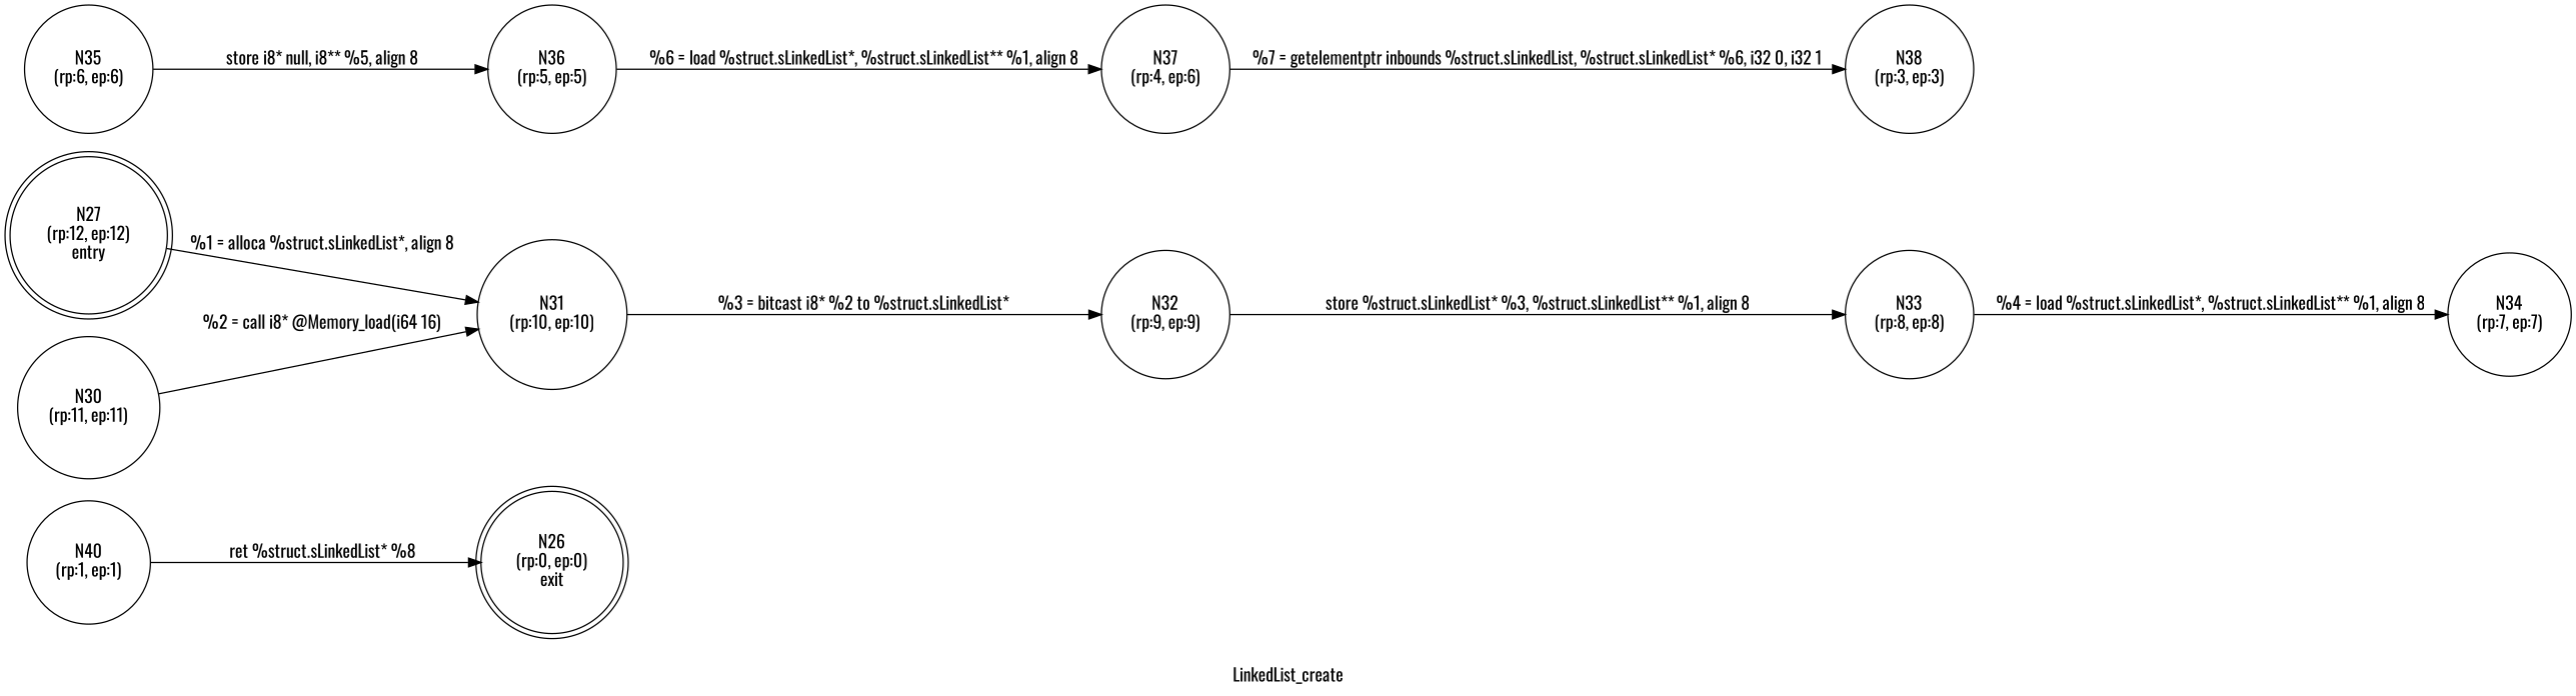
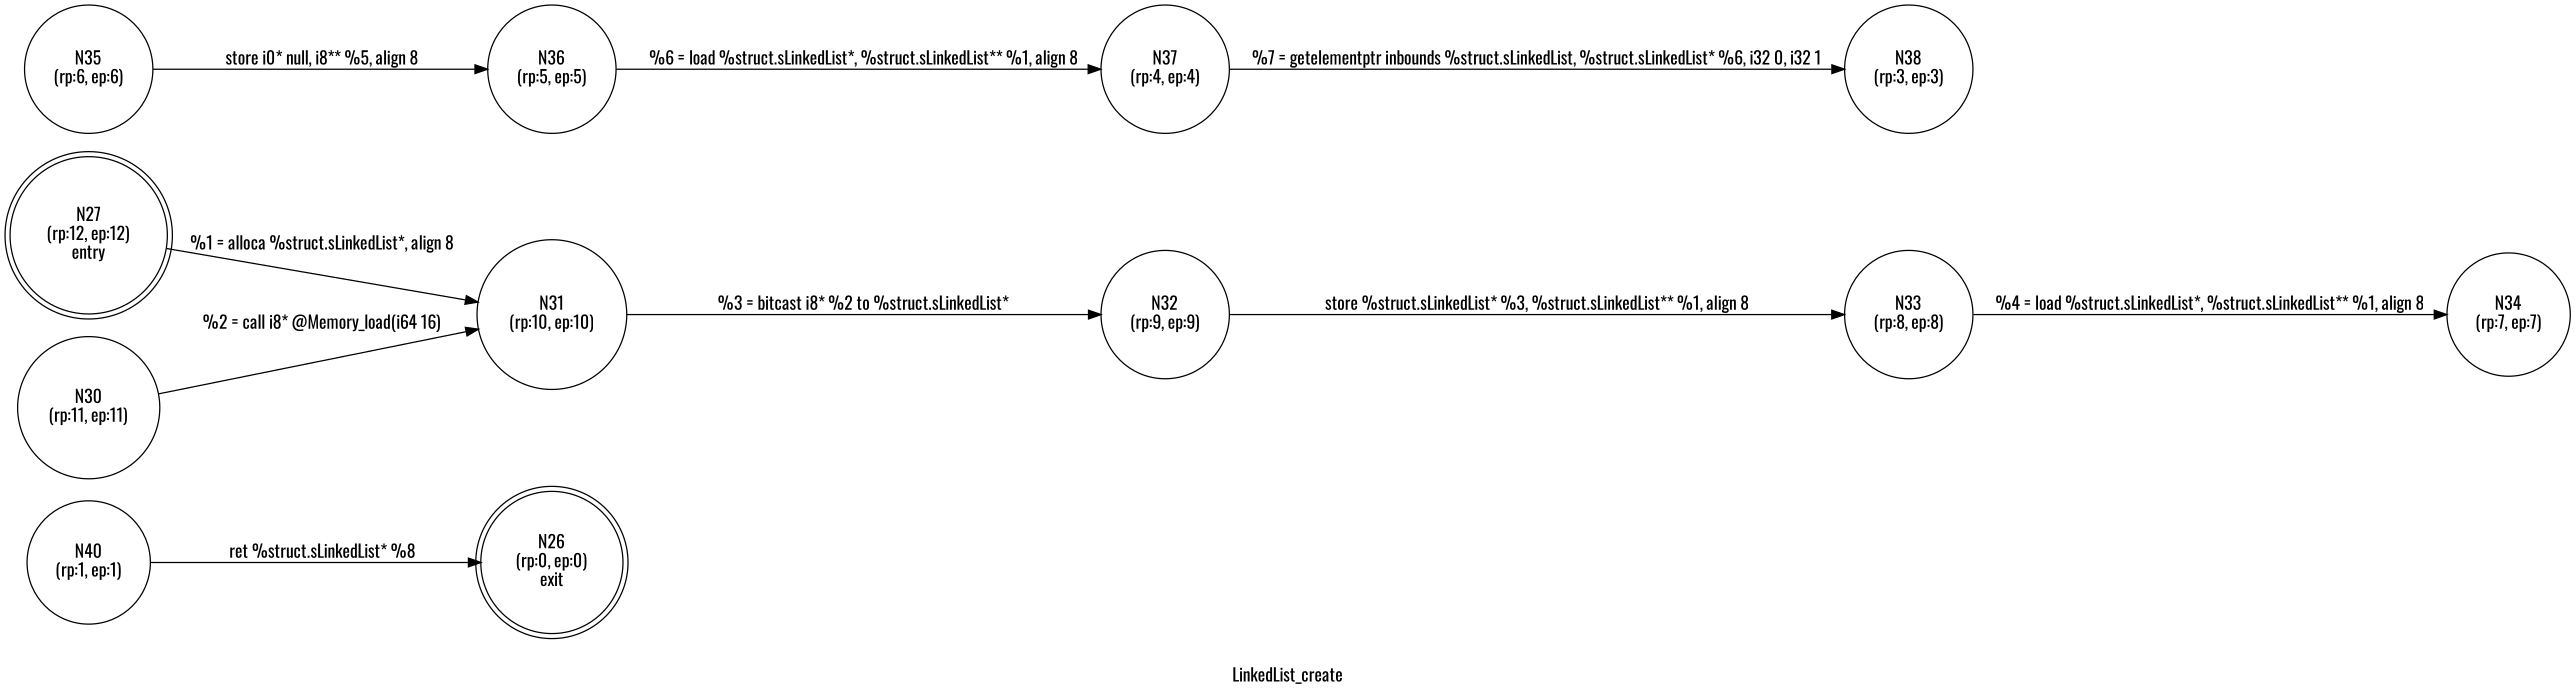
  digraph {
    fontname=Oswald
    label=LinkedList_create
    rankdir=LR
    node [fontname=Oswald shape=circle]
    edge [fontname=Oswald]
    n1 [label="N26\n(rp:0, ep:0)\nexit" shape=doublecircle]
    n2 [label="N27\n(rp:12, ep:12)\nentry" shape=doublecircle]
    n3 [label="N31\n(rp:10, ep:10)"]
    n4 [label="N30\n(rp:11, ep:11)"]
    n5 [label="N32\n(rp:9, ep:9)"]
    n6 [label="N33\n(rp:8, ep:8)"]
    n7 [label="N34\n(rp:7, ep:7)"]
    n8 [label="N35\n(rp:6, ep:6)"]
    n9 [label="N36\n(rp:5, ep:5)"]
-   n10 [label="N37\n(rp:4, ep:6)"]
+   n10 [label="N37\n(rp:4, ep:4)"]
    n11 [label="N38\n(rp:3, ep:3)"]
    n12 [label="N40\n(rp:1, ep:1)"]
    n2 -> n3 [label="%1 = alloca %struct.sLinkedList*, align 8"]
    n3 -> n5 [label="%3 = bitcast i8* %2 to %struct.sLinkedList*"]
    n4 -> n3 [label="%2 = call i8* @Memory_load(i64 16)"]
    n5 -> n6 [label="store %struct.sLinkedList* %3, %struct.sLinkedList** %1, align 8"]
    n6 -> n7 [label="%4 = load %struct.sLinkedList*, %struct.sLinkedList** %1, align 8"]
-   n8 -> n9 [label="store i8* null, i8** %5, align 8"]
+   n8 -> n9 [label="store i0* null, i8** %5, align 8"]
    n9 -> n10 [label="%6 = load %struct.sLinkedList*, %struct.sLinkedList** %1, align 8"]
    n10 -> n11 [label="%7 = getelementptr inbounds %struct.sLinkedList, %struct.sLinkedList* %6, i32 0, i32 1"]
    n12 -> n1 [label="ret %struct.sLinkedList* %8"]
  }
